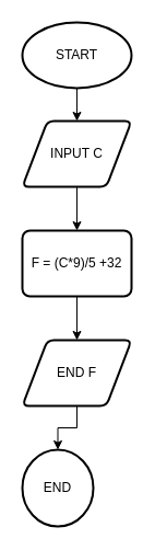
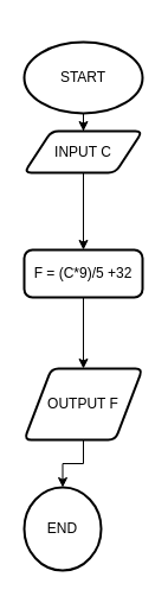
  <mxCell id="0" />
  <mxCell id="1" parent="0" />
  <mxCell id="2" style="edgeStyle=orthogonalEdgeStyle;rounded=0;orthogonalLoop=1;jettySize=auto;html=1;entryX=0.5;entryY=0;entryDx=0;entryDy=0;" edge="1" parent="1" source="3" target="5"><mxGeometry relative="1" as="geometry" /></mxCell>
- <mxCell id="3" value="START" style="strokeWidth=2;html=1;shape=mxgraph.flowchart.start_1;whiteSpace=wrap;" vertex="1" parent="1"><mxGeometry x="20" y="20" width="100" height="60" as="geometry" /></mxCell>
+ <mxCell id="3" value="START" style="strokeWidth=2;html=1;shape=mxgraph.flowchart.start_1;whiteSpace=wrap;" vertex="1" parent="1"><mxGeometry x="20" y="35" width="100" height="60" as="geometry" /></mxCell>
  <mxCell id="4" style="edgeStyle=orthogonalEdgeStyle;rounded=0;orthogonalLoop=1;jettySize=auto;html=1;entryX=0.5;entryY=0;entryDx=0;entryDy=0;" edge="1" parent="1" source="5" target="9"><mxGeometry relative="1" as="geometry" /></mxCell>
- <mxCell id="5" value="INPUT C" style="shape=parallelogram;html=1;strokeWidth=2;perimeter=parallelogramPerimeter;whiteSpace=wrap;rounded=1;arcSize=12;size=0.23;" vertex="1" parent="1"><mxGeometry x="20" y="110" width="100" height="60" as="geometry" /></mxCell>
+ <mxCell id="5" value="INPUT C" style="shape=parallelogram;html=1;strokeWidth=2;perimeter=parallelogramPerimeter;whiteSpace=wrap;rounded=1;arcSize=12;size=0.23;" vertex="1" parent="1"><mxGeometry x="20" y="110" width="100" height="35" as="geometry" /></mxCell>
  <mxCell id="6" style="edgeStyle=orthogonalEdgeStyle;rounded=0;orthogonalLoop=1;jettySize=auto;html=1;entryX=0.5;entryY=0;entryDx=0;entryDy=0;entryPerimeter=0;" edge="1" parent="1" source="7" target="10"><mxGeometry relative="1" as="geometry" /></mxCell>
- <mxCell id="7" value="END F" style="shape=parallelogram;html=1;strokeWidth=2;perimeter=parallelogramPerimeter;whiteSpace=wrap;rounded=1;arcSize=12;size=0.23;" vertex="1" parent="1"><mxGeometry x="20" y="310" width="100" height="60" as="geometry" /></mxCell>
+ <mxCell id="7" value="OUTPUT F" style="shape=parallelogram;html=1;strokeWidth=2;perimeter=parallelogramPerimeter;whiteSpace=wrap;rounded=1;arcSize=12;size=0.23;" vertex="1" parent="1"><mxGeometry x="20" y="310" width="100" height="60" as="geometry" /></mxCell>
  <mxCell id="8" style="edgeStyle=orthogonalEdgeStyle;rounded=0;orthogonalLoop=1;jettySize=auto;html=1;entryX=0.5;entryY=0;entryDx=0;entryDy=0;" edge="1" parent="1" source="9" target="7"><mxGeometry relative="1" as="geometry" /></mxCell>
- <mxCell id="9" value="F = (C*9)/5 +32" style="rounded=1;whiteSpace=wrap;html=1;absoluteArcSize=1;arcSize=14;strokeWidth=2;" vertex="1" parent="1"><mxGeometry x="20" y="210" width="100" height="60" as="geometry" /></mxCell>
+ <mxCell id="9" value="F = (C*9)/5 +32" style="rounded=1;whiteSpace=wrap;html=1;absoluteArcSize=1;arcSize=14;strokeWidth=2;" vertex="1" parent="1"><mxGeometry x="20" y="210" width="100" height="40" as="geometry" /></mxCell>
  <mxCell id="10" value="END" style="strokeWidth=2;html=1;shape=mxgraph.flowchart.start_1;whiteSpace=wrap;" vertex="1" parent="1"><mxGeometry x="20" y="410" width="65" height="70" as="geometry" /></mxCell>
